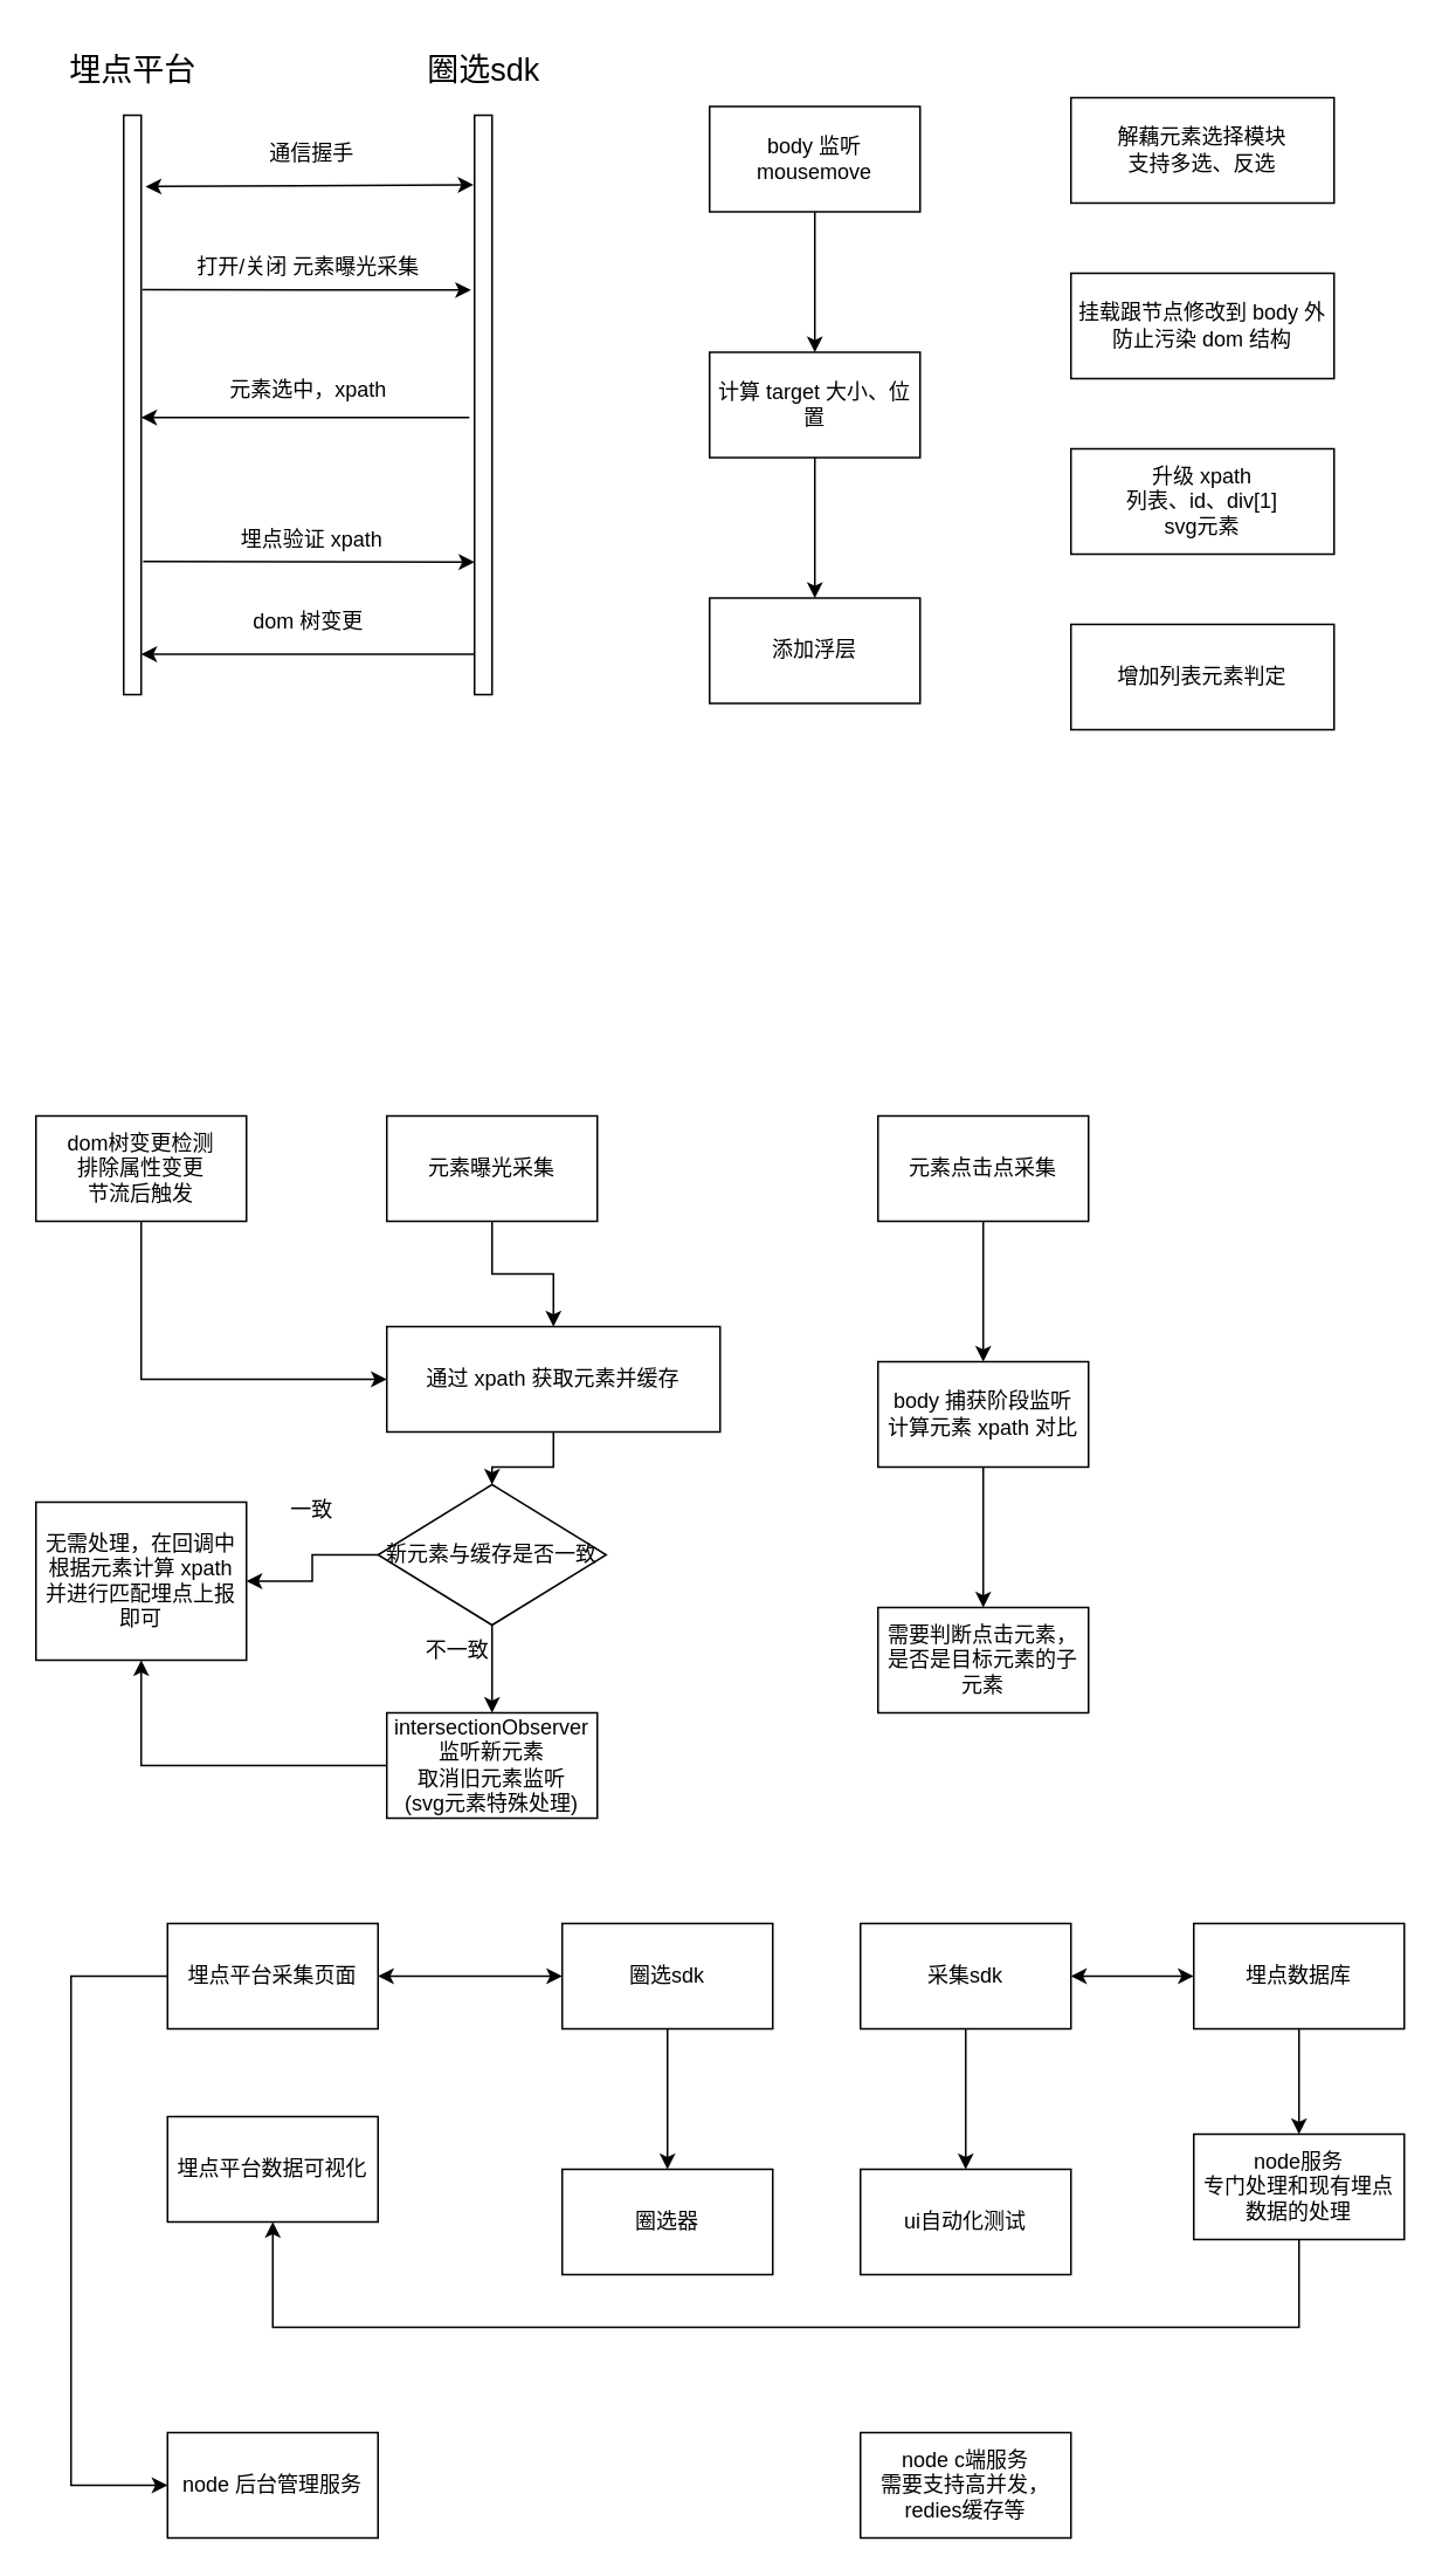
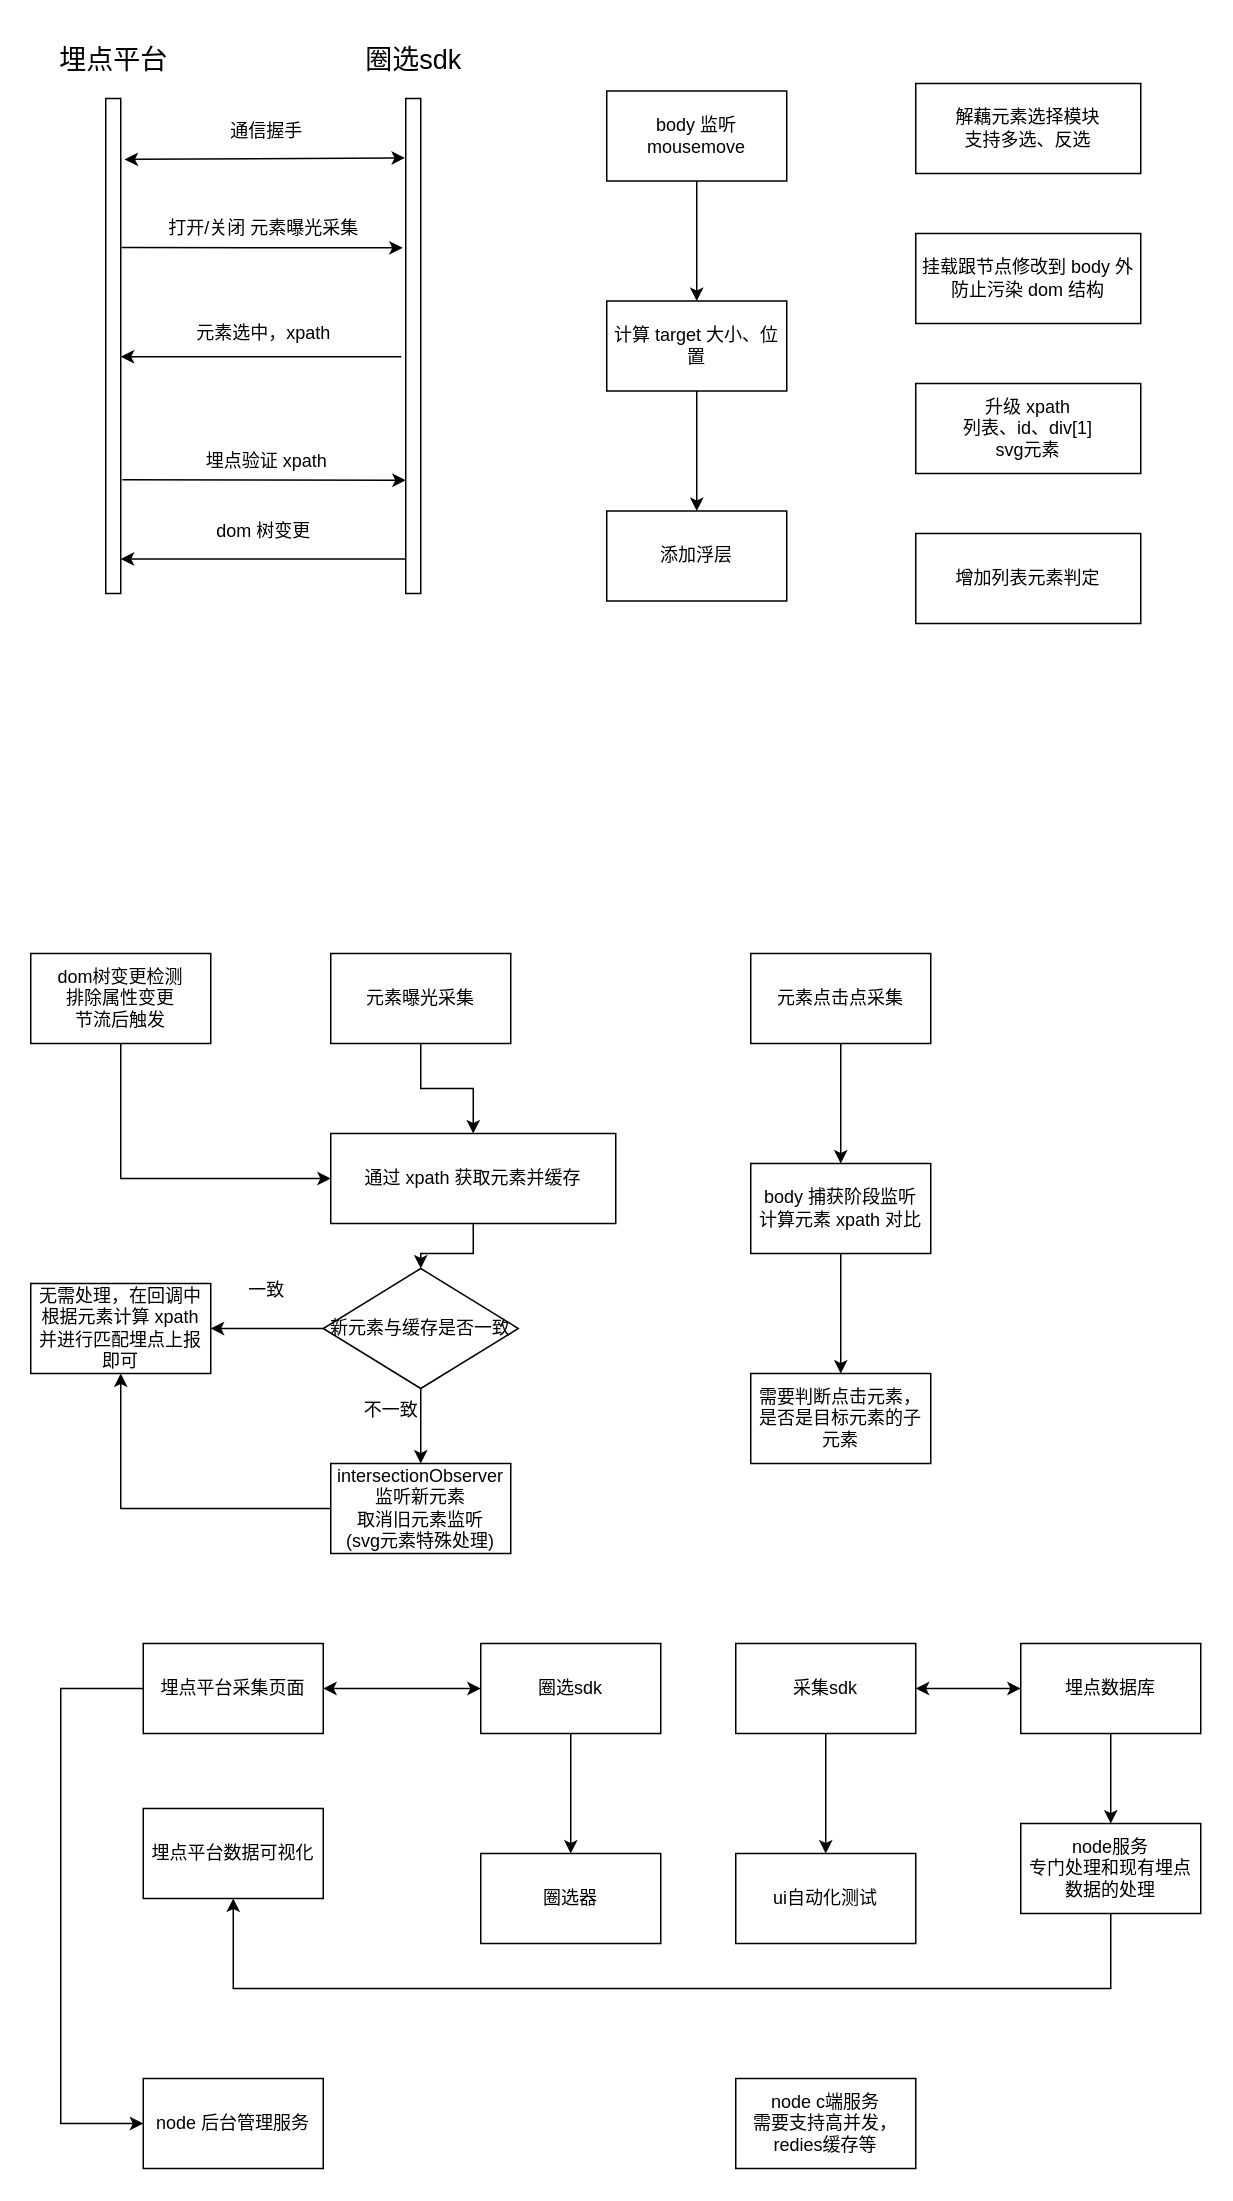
  <mxCell id="0" />
  <mxCell id="1" parent="0" />
  <mxCell id="2" value="" style="html=1;points=[];perimeter=orthogonalPerimeter;" parent="1" vertex="1"><mxGeometry x="70" y="65" width="10" height="330" as="geometry" /></mxCell>
  <mxCell id="3" value="" style="html=1;points=[];perimeter=orthogonalPerimeter;" parent="1" vertex="1"><mxGeometry x="270" y="65" width="10" height="330" as="geometry" /></mxCell>
  <mxCell id="4" value="埋点平台" style="text;html=1;align=center;verticalAlign=middle;resizable=0;points=[];autosize=1;strokeColor=none;fillColor=none;fontSize=18;" parent="1" vertex="1"><mxGeometry x="25" y="20" width="100" height="40" as="geometry" /></mxCell>
  <mxCell id="5" value="圈选sdk" style="text;html=1;align=center;verticalAlign=middle;resizable=0;points=[];autosize=1;strokeColor=none;fillColor=none;fontSize=18;" parent="1" vertex="1"><mxGeometry x="230" y="20" width="90" height="40" as="geometry" /></mxCell>
  <mxCell id="6" value="" style="endArrow=classic;html=1;rounded=0;fontSize=18;exitX=1.067;exitY=0.301;exitDx=0;exitDy=0;exitPerimeter=0;entryX=-0.2;entryY=0.135;entryDx=0;entryDy=0;entryPerimeter=0;" parent="1" source="2" edge="1"><mxGeometry width="50" height="50" relative="1" as="geometry"><mxPoint x="82" y="163.89" as="sourcePoint" /><mxPoint x="268" y="164.55" as="targetPoint" /></mxGeometry></mxCell>
  <mxCell id="7" value="&lt;span style=&quot;font-size: 12px;&quot;&gt;打开/关闭 元素曝光采集&lt;/span&gt;" style="text;html=1;align=center;verticalAlign=middle;resizable=0;points=[];autosize=1;strokeColor=none;fillColor=none;fontSize=18;" parent="1" vertex="1"><mxGeometry x="120" y="130" width="110" height="40" as="geometry" /></mxCell>
  <mxCell id="8" value="" style="endArrow=classic;html=1;rounded=0;fontSize=12;entryX=1;entryY=0.355;entryDx=0;entryDy=0;entryPerimeter=0;exitX=-0.3;exitY=0.355;exitDx=0;exitDy=0;exitPerimeter=0;" parent="1" edge="1"><mxGeometry width="50" height="50" relative="1" as="geometry"><mxPoint x="267" y="237.15" as="sourcePoint" /><mxPoint x="80" y="237.15" as="targetPoint" /></mxGeometry></mxCell>
  <mxCell id="9" value="&lt;span style=&quot;font-size: 12px;&quot;&gt;元素选中，xpath&lt;/span&gt;" style="text;html=1;align=center;verticalAlign=middle;resizable=0;points=[];autosize=1;strokeColor=none;fillColor=none;fontSize=18;" parent="1" vertex="1"><mxGeometry x="120" y="200" width="110" height="40" as="geometry" /></mxCell>
  <mxCell id="10" value="" style="endArrow=classic;html=1;rounded=0;fontSize=12;entryX=1.041;entryY=0.818;entryDx=0;entryDy=0;entryPerimeter=0;" parent="1" edge="1"><mxGeometry width="50" height="50" relative="1" as="geometry"><mxPoint x="270" y="372" as="sourcePoint" /><mxPoint x="80.41" y="371.94" as="targetPoint" /><Array as="points"><mxPoint x="80" y="372" /></Array></mxGeometry></mxCell>
  <mxCell id="11" value="&lt;span style=&quot;font-size: 12px;&quot;&gt;dom 树变更&lt;/span&gt;" style="text;html=1;align=center;verticalAlign=middle;resizable=0;points=[];autosize=1;strokeColor=none;fillColor=none;fontSize=18;" parent="1" vertex="1"><mxGeometry x="130" y="332" width="90" height="40" as="geometry" /></mxCell>
  <mxCell id="12" value="" style="endArrow=classic;html=1;rounded=0;fontSize=18;exitX=1.11;exitY=0.77;exitDx=0;exitDy=0;exitPerimeter=0;entryX=-0.2;entryY=0.135;entryDx=0;entryDy=0;entryPerimeter=0;" parent="1" source="2" edge="1"><mxGeometry width="50" height="50" relative="1" as="geometry"><mxPoint x="84" y="318.89" as="sourcePoint" /><mxPoint x="270" y="319.55" as="targetPoint" /></mxGeometry></mxCell>
  <mxCell id="13" value="&lt;span style=&quot;font-size: 12px;&quot;&gt;埋点验证 xpath&lt;/span&gt;" style="text;html=1;align=center;verticalAlign=middle;resizable=0;points=[];autosize=1;strokeColor=none;fillColor=none;fontSize=18;" parent="1" vertex="1"><mxGeometry x="127" y="285" width="100" height="40" as="geometry" /></mxCell>
  <mxCell id="14" value="" style="endArrow=classic;startArrow=classic;html=1;rounded=0;fontSize=12;exitX=1.25;exitY=0.123;exitDx=0;exitDy=0;exitPerimeter=0;entryX=-0.05;entryY=0.12;entryDx=0;entryDy=0;entryPerimeter=0;" parent="1" source="2" target="3" edge="1"><mxGeometry width="50" height="50" relative="1" as="geometry"><mxPoint x="390" y="265" as="sourcePoint" /><mxPoint x="440" y="215" as="targetPoint" /></mxGeometry></mxCell>
  <mxCell id="15" value="&lt;span style=&quot;font-size: 12px;&quot;&gt;通信握手&lt;/span&gt;" style="text;html=1;align=center;verticalAlign=middle;resizable=0;points=[];autosize=1;strokeColor=none;fillColor=none;fontSize=18;" parent="1" vertex="1"><mxGeometry x="142" y="65" width="70" height="40" as="geometry" /></mxCell>
  <mxCell id="16" value="解藕元素选择模块&lt;br&gt;支持多选、反选" style="rounded=0;whiteSpace=wrap;html=1;fontSize=12;" parent="1" vertex="1"><mxGeometry x="610" y="55" width="150" height="60" as="geometry" /></mxCell>
  <mxCell id="17" value="挂载跟节点修改到 body 外&lt;br&gt;防止污染 dom 结构" style="rounded=0;whiteSpace=wrap;html=1;fontSize=12;" parent="1" vertex="1"><mxGeometry x="610" y="155" width="150" height="60" as="geometry" /></mxCell>
  <mxCell id="18" value="升级 xpath&lt;br&gt;列表、id、div[1]&lt;br&gt;svg元素" style="rounded=0;whiteSpace=wrap;html=1;fontSize=12;" parent="1" vertex="1"><mxGeometry x="610" y="255" width="150" height="60" as="geometry" /></mxCell>
  <mxCell id="19" value="" style="edgeStyle=orthogonalEdgeStyle;rounded=0;orthogonalLoop=1;jettySize=auto;html=1;fontSize=12;" parent="1" source="20" target="22" edge="1"><mxGeometry relative="1" as="geometry" /></mxCell>
  <mxCell id="20" value="body 监听 mousemove" style="rounded=0;whiteSpace=wrap;html=1;fontSize=12;" parent="1" vertex="1"><mxGeometry x="404" y="60" width="120" height="60" as="geometry" /></mxCell>
  <mxCell id="21" value="" style="edgeStyle=orthogonalEdgeStyle;rounded=0;orthogonalLoop=1;jettySize=auto;html=1;fontSize=12;" edge="1" parent="1" source="22" target="23"><mxGeometry relative="1" as="geometry" /></mxCell>
  <mxCell id="22" value="计算 target 大小、位置" style="whiteSpace=wrap;html=1;rounded=0;" parent="1" vertex="1"><mxGeometry x="404" y="200" width="120" height="60" as="geometry" /></mxCell>
  <mxCell id="23" value="添加浮层" style="whiteSpace=wrap;html=1;rounded=0;" vertex="1" parent="1"><mxGeometry x="404" y="340" width="120" height="60" as="geometry" /></mxCell>
  <mxCell id="24" value="增加列表元素判定" style="rounded=0;whiteSpace=wrap;html=1;fontSize=12;" vertex="1" parent="1"><mxGeometry x="610" y="355" width="150" height="60" as="geometry" /></mxCell>
  <mxCell id="25" value="" style="edgeStyle=orthogonalEdgeStyle;rounded=0;orthogonalLoop=1;jettySize=auto;html=1;fontSize=12;" edge="1" parent="1" source="26" target="35"><mxGeometry relative="1" as="geometry" /></mxCell>
  <mxCell id="26" value="元素曝光采集" style="rounded=0;whiteSpace=wrap;html=1;fontSize=12;" vertex="1" parent="1"><mxGeometry x="220" y="635" width="120" height="60" as="geometry" /></mxCell>
  <mxCell id="27" value="" style="edgeStyle=orthogonalEdgeStyle;rounded=0;orthogonalLoop=1;jettySize=auto;html=1;fontSize=12;" edge="1" parent="1" source="28" target="42"><mxGeometry relative="1" as="geometry" /></mxCell>
  <mxCell id="28" value="元素点击点采集" style="rounded=0;whiteSpace=wrap;html=1;fontSize=12;" vertex="1" parent="1"><mxGeometry x="500" y="635" width="120" height="60" as="geometry" /></mxCell>
  <mxCell id="29" style="edgeStyle=orthogonalEdgeStyle;rounded=0;orthogonalLoop=1;jettySize=auto;html=1;exitX=0;exitY=0.5;exitDx=0;exitDy=0;fontSize=12;" edge="1" parent="1" source="30" target="31"><mxGeometry relative="1" as="geometry" /></mxCell>
  <mxCell id="30" value="intersectionObserver&lt;br&gt;监听新元素&lt;br&gt;取消旧元素监听&lt;br&gt;(svg元素特殊处理)" style="whiteSpace=wrap;html=1;rounded=0;" vertex="1" parent="1"><mxGeometry x="220" y="975" width="120" height="60" as="geometry" /></mxCell>
- <mxCell id="31" value="无需处理，在回调中根据元素计算 xpath 并进行匹配埋点上报即可" style="whiteSpace=wrap;html=1;rounded=0;" vertex="1" parent="1"><mxGeometry x="20" y="855" width="120" height="90" as="geometry" /></mxCell>
+ <mxCell id="31" value="无需处理，在回调中根据元素计算 xpath 并进行匹配埋点上报即可" style="whiteSpace=wrap;html=1;rounded=0;" vertex="1" parent="1"><mxGeometry x="20" y="855" width="120" height="60" as="geometry" /></mxCell>
  <mxCell id="32" style="edgeStyle=orthogonalEdgeStyle;rounded=0;orthogonalLoop=1;jettySize=auto;html=1;exitX=0.5;exitY=1;exitDx=0;exitDy=0;entryX=0;entryY=0.5;entryDx=0;entryDy=0;fontSize=12;" edge="1" parent="1" source="33" target="35"><mxGeometry relative="1" as="geometry" /></mxCell>
  <mxCell id="33" value="dom树变更检测&lt;br&gt;排除属性变更&lt;br&gt;节流后触发" style="whiteSpace=wrap;html=1;rounded=0;" vertex="1" parent="1"><mxGeometry x="20" y="635" width="120" height="60" as="geometry" /></mxCell>
  <mxCell id="34" value="" style="edgeStyle=orthogonalEdgeStyle;rounded=0;orthogonalLoop=1;jettySize=auto;html=1;fontSize=12;" edge="1" parent="1" source="35" target="38"><mxGeometry relative="1" as="geometry" /></mxCell>
  <mxCell id="35" value="通过 xpath 获取元素并缓存" style="whiteSpace=wrap;html=1;rounded=0;" vertex="1" parent="1"><mxGeometry x="220" y="755" width="190" height="60" as="geometry" /></mxCell>
  <mxCell id="36" value="" style="edgeStyle=orthogonalEdgeStyle;rounded=0;orthogonalLoop=1;jettySize=auto;html=1;fontSize=12;" edge="1" parent="1" source="38" target="30"><mxGeometry relative="1" as="geometry" /></mxCell>
  <mxCell id="37" style="edgeStyle=orthogonalEdgeStyle;rounded=0;orthogonalLoop=1;jettySize=auto;html=1;exitX=0;exitY=0.5;exitDx=0;exitDy=0;fontSize=12;entryX=1;entryY=0.5;entryDx=0;entryDy=0;" edge="1" parent="1" source="38" target="31"><mxGeometry relative="1" as="geometry"><mxPoint x="140" y="875" as="targetPoint" /></mxGeometry></mxCell>
  <mxCell id="38" value="新元素与缓存是否一致" style="rhombus;whiteSpace=wrap;html=1;rounded=0;" vertex="1" parent="1"><mxGeometry x="215" y="845" width="130" height="80" as="geometry" /></mxCell>
  <mxCell id="39" value="不一致" style="text;html=1;align=center;verticalAlign=middle;resizable=0;points=[];autosize=1;strokeColor=none;fillColor=none;fontSize=12;" vertex="1" parent="1"><mxGeometry x="230" y="925" width="60" height="30" as="geometry" /></mxCell>
  <mxCell id="40" value="一致" style="text;html=1;align=center;verticalAlign=middle;resizable=0;points=[];autosize=1;strokeColor=none;fillColor=none;fontSize=12;" vertex="1" parent="1"><mxGeometry x="152" y="845" width="50" height="30" as="geometry" /></mxCell>
  <mxCell id="41" value="" style="edgeStyle=orthogonalEdgeStyle;rounded=0;orthogonalLoop=1;jettySize=auto;html=1;fontSize=12;" edge="1" parent="1" source="42" target="43"><mxGeometry relative="1" as="geometry" /></mxCell>
  <mxCell id="42" value="body 捕获阶段监听&lt;br&gt;计算元素 xpath 对比" style="whiteSpace=wrap;html=1;rounded=0;" vertex="1" parent="1"><mxGeometry x="500" y="775" width="120" height="60" as="geometry" /></mxCell>
  <mxCell id="43" value="需要判断点击元素，是否是目标元素的子元素" style="whiteSpace=wrap;html=1;rounded=0;" vertex="1" parent="1"><mxGeometry x="500" y="915" width="120" height="60" as="geometry" /></mxCell>
  <mxCell id="44" value="埋点平台采集页面" style="rounded=0;whiteSpace=wrap;html=1;" vertex="1" parent="1"><mxGeometry x="95" y="1095" width="120" height="60" as="geometry" /></mxCell>
  <mxCell id="45" value="" style="edgeStyle=orthogonalEdgeStyle;rounded=0;orthogonalLoop=1;jettySize=auto;html=1;" edge="1" parent="1" source="46" target="48"><mxGeometry relative="1" as="geometry" /></mxCell>
  <mxCell id="46" value="圈选sdk" style="rounded=0;whiteSpace=wrap;html=1;" vertex="1" parent="1"><mxGeometry x="320" y="1095" width="120" height="60" as="geometry" /></mxCell>
  <mxCell id="47" value="" style="endArrow=classic;startArrow=classic;html=1;rounded=0;exitX=1;exitY=0.5;exitDx=0;exitDy=0;entryX=0;entryY=0.5;entryDx=0;entryDy=0;" edge="1" parent="1" source="44" target="46"><mxGeometry width="50" height="50" relative="1" as="geometry"><mxPoint x="380" y="1155" as="sourcePoint" /><mxPoint x="430" y="1105" as="targetPoint" /></mxGeometry></mxCell>
  <mxCell id="48" value="圈选器" style="whiteSpace=wrap;html=1;rounded=0;" vertex="1" parent="1"><mxGeometry x="320" y="1235" width="120" height="60" as="geometry" /></mxCell>
  <mxCell id="49" value="" style="edgeStyle=orthogonalEdgeStyle;rounded=0;orthogonalLoop=1;jettySize=auto;html=1;" edge="1" parent="1" source="50" target="55"><mxGeometry relative="1" as="geometry" /></mxCell>
  <mxCell id="50" value="采集sdk" style="rounded=0;whiteSpace=wrap;html=1;" vertex="1" parent="1"><mxGeometry x="490" y="1095" width="120" height="60" as="geometry" /></mxCell>
  <mxCell id="51" style="edgeStyle=orthogonalEdgeStyle;rounded=0;orthogonalLoop=1;jettySize=auto;html=1;exitX=0.5;exitY=1;exitDx=0;exitDy=0;entryX=0.5;entryY=0;entryDx=0;entryDy=0;" edge="1" parent="1" source="52" target="57"><mxGeometry relative="1" as="geometry" /></mxCell>
  <mxCell id="52" value="埋点数据库" style="rounded=0;whiteSpace=wrap;html=1;" vertex="1" parent="1"><mxGeometry x="680" y="1095" width="120" height="60" as="geometry" /></mxCell>
  <mxCell id="53" value="埋点平台数据可视化" style="rounded=0;whiteSpace=wrap;html=1;" vertex="1" parent="1"><mxGeometry x="95" y="1205" width="120" height="60" as="geometry" /></mxCell>
  <mxCell id="54" value="" style="endArrow=classic;startArrow=classic;html=1;rounded=0;exitX=1;exitY=0.5;exitDx=0;exitDy=0;entryX=0;entryY=0.5;entryDx=0;entryDy=0;" edge="1" parent="1" source="50" target="52"><mxGeometry width="50" height="50" relative="1" as="geometry"><mxPoint x="610" y="1175" as="sourcePoint" /><mxPoint x="660" y="1125" as="targetPoint" /></mxGeometry></mxCell>
  <mxCell id="55" value="ui自动化测试" style="whiteSpace=wrap;html=1;rounded=0;" vertex="1" parent="1"><mxGeometry x="490" y="1235" width="120" height="60" as="geometry" /></mxCell>
  <mxCell id="56" value="" style="edgeStyle=elbowEdgeStyle;elbow=vertical;endArrow=classic;html=1;rounded=0;entryX=0.5;entryY=1;entryDx=0;entryDy=0;" edge="1" parent="1" target="53"><mxGeometry width="50" height="50" relative="1" as="geometry"><mxPoint x="740" y="1255" as="sourcePoint" /><mxPoint x="520" y="1175" as="targetPoint" /><Array as="points"><mxPoint x="460" y="1325" /></Array></mxGeometry></mxCell>
  <mxCell id="57" value="node服务&lt;br&gt;专门处理和现有埋点数据的处理" style="rounded=0;whiteSpace=wrap;html=1;" vertex="1" parent="1"><mxGeometry x="680" y="1215" width="120" height="60" as="geometry" /></mxCell>
  <mxCell id="58" value="node 后台管理服务" style="rounded=0;whiteSpace=wrap;html=1;" vertex="1" parent="1"><mxGeometry x="95" y="1385" width="120" height="60" as="geometry" /></mxCell>
  <mxCell id="59" value="" style="edgeStyle=elbowEdgeStyle;elbow=vertical;endArrow=classic;html=1;rounded=0;exitX=0;exitY=0.5;exitDx=0;exitDy=0;entryX=0;entryY=0.5;entryDx=0;entryDy=0;" edge="1" parent="1" source="44" target="58"><mxGeometry width="50" height="50" relative="1" as="geometry"><mxPoint x="350" y="1255" as="sourcePoint" /><mxPoint x="400" y="1205" as="targetPoint" /><Array as="points"><mxPoint x="40" y="1275" /></Array></mxGeometry></mxCell>
  <mxCell id="60" value="node c端服务&lt;br&gt;需要支持高并发，redies缓存等" style="rounded=0;whiteSpace=wrap;html=1;" vertex="1" parent="1"><mxGeometry x="490" y="1385" width="120" height="60" as="geometry" /></mxCell>
